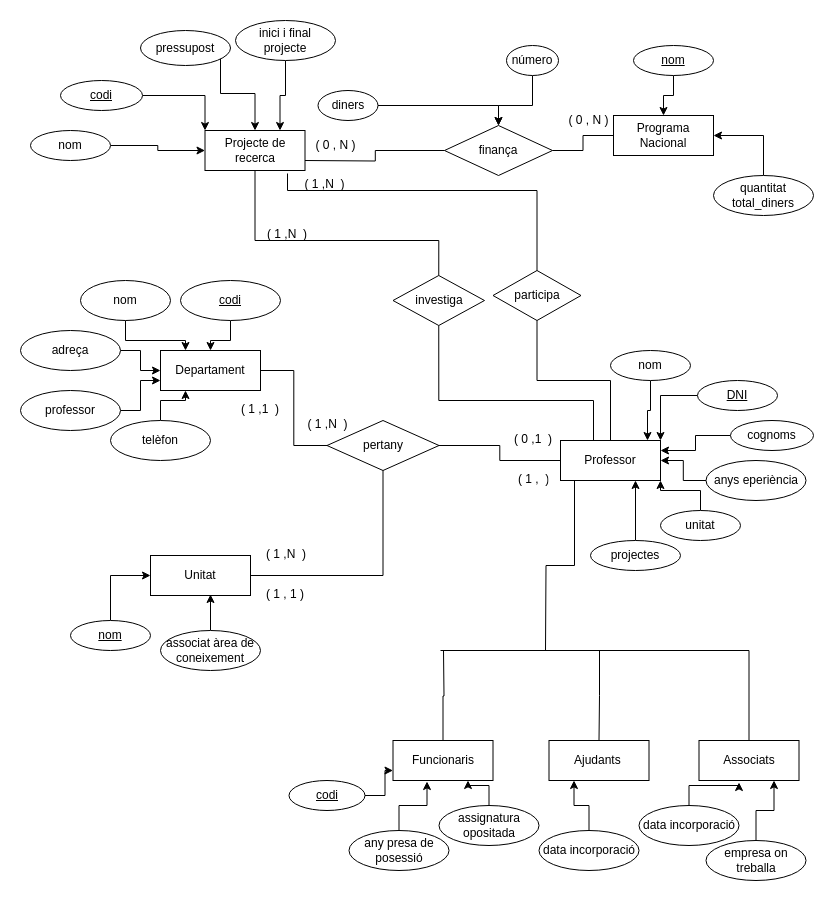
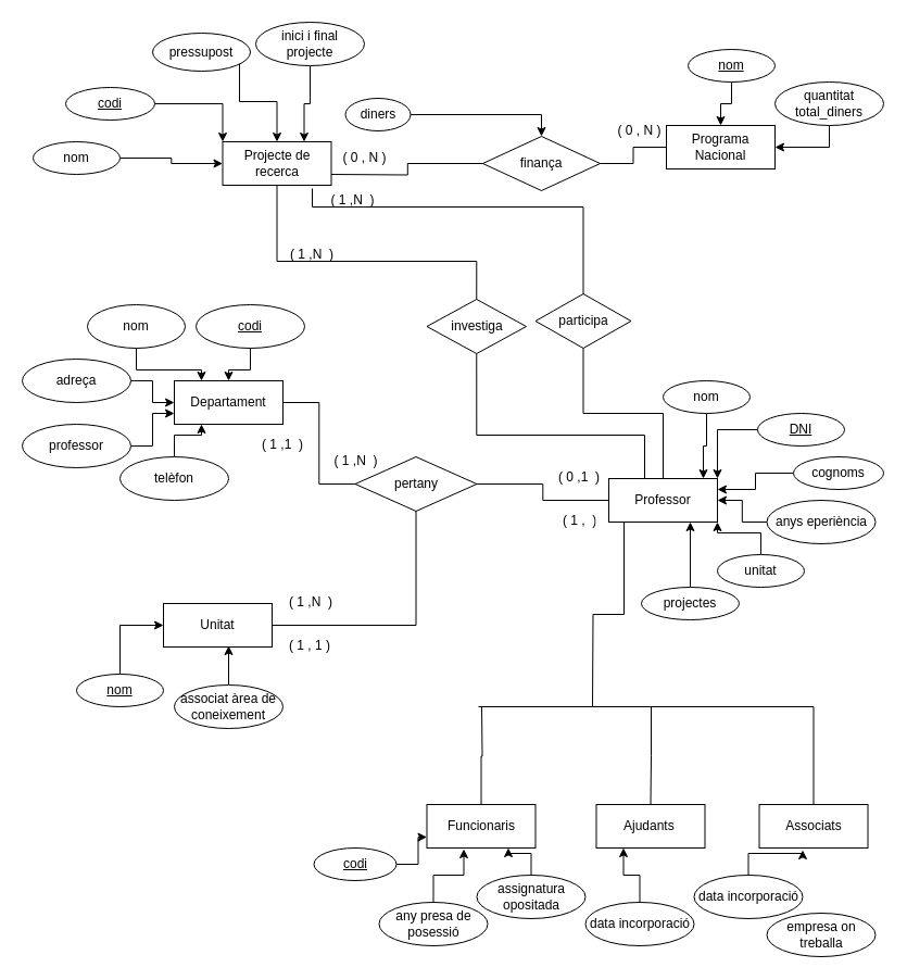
  <mxCell id="0" />
  <mxCell id="1" parent="0" />
  <mxCell id="2" value="Departament" style="whiteSpace=wrap;html=1;align=center;" vertex="1" parent="1"><mxGeometry x="160" y="350" width="100" height="40" as="geometry" /></mxCell>
  <mxCell id="3" style="edgeStyle=orthogonalEdgeStyle;rounded=0;orthogonalLoop=1;jettySize=auto;html=1;entryX=0.25;entryY=0;entryDx=0;entryDy=0;" edge="1" parent="1" source="4" target="2"><mxGeometry relative="1" as="geometry" /></mxCell>
  <mxCell id="4" value="nom" style="ellipse;whiteSpace=wrap;html=1;align=center;" vertex="1" parent="1"><mxGeometry x="80" y="280" width="90" height="40" as="geometry" /></mxCell>
  <mxCell id="5" style="edgeStyle=orthogonalEdgeStyle;rounded=0;orthogonalLoop=1;jettySize=auto;html=1;entryX=0.5;entryY=0;entryDx=0;entryDy=0;" edge="1" parent="1" source="6" target="2"><mxGeometry relative="1" as="geometry" /></mxCell>
  <mxCell id="6" value="codi" style="ellipse;whiteSpace=wrap;html=1;align=center;fontStyle=4;" vertex="1" parent="1"><mxGeometry x="180" y="280" width="100" height="40" as="geometry" /></mxCell>
  <mxCell id="7" style="edgeStyle=orthogonalEdgeStyle;rounded=0;orthogonalLoop=1;jettySize=auto;html=1;" edge="1" parent="1" source="8" target="2"><mxGeometry relative="1" as="geometry" /></mxCell>
  <mxCell id="8" value="adreça" style="ellipse;whiteSpace=wrap;html=1;align=center;" vertex="1" parent="1"><mxGeometry x="20" y="330" width="100" height="40" as="geometry" /></mxCell>
  <mxCell id="9" style="edgeStyle=orthogonalEdgeStyle;rounded=0;orthogonalLoop=1;jettySize=auto;html=1;entryX=0;entryY=0.75;entryDx=0;entryDy=0;" edge="1" parent="1" source="10" target="2"><mxGeometry relative="1" as="geometry" /></mxCell>
  <mxCell id="10" value="professor" style="ellipse;whiteSpace=wrap;html=1;align=center;" vertex="1" parent="1"><mxGeometry x="20" y="390" width="100" height="40" as="geometry" /></mxCell>
  <mxCell id="11" style="edgeStyle=orthogonalEdgeStyle;rounded=0;orthogonalLoop=1;jettySize=auto;html=1;entryX=0.25;entryY=1;entryDx=0;entryDy=0;" edge="1" parent="1" source="12" target="2"><mxGeometry relative="1" as="geometry" /></mxCell>
  <mxCell id="12" value="telèfon" style="ellipse;whiteSpace=wrap;html=1;align=center;" vertex="1" parent="1"><mxGeometry x="110" y="420" width="100" height="40" as="geometry" /></mxCell>
  <mxCell id="13" value="Professor" style="whiteSpace=wrap;html=1;align=center;" vertex="1" parent="1"><mxGeometry x="560" y="440" width="100" height="40" as="geometry" /></mxCell>
  <mxCell id="14" style="edgeStyle=orthogonalEdgeStyle;rounded=0;orthogonalLoop=1;jettySize=auto;html=1;entryX=0.87;entryY=0;entryDx=0;entryDy=0;entryPerimeter=0;" edge="1" parent="1" source="15" target="13"><mxGeometry relative="1" as="geometry" /></mxCell>
  <mxCell id="15" value="nom" style="ellipse;whiteSpace=wrap;html=1;align=center;" vertex="1" parent="1"><mxGeometry x="610" y="350" width="80" height="30" as="geometry" /></mxCell>
  <mxCell id="16" style="edgeStyle=orthogonalEdgeStyle;rounded=0;orthogonalLoop=1;jettySize=auto;html=1;entryX=1;entryY=0;entryDx=0;entryDy=0;" edge="1" parent="1" source="17" target="13"><mxGeometry relative="1" as="geometry" /></mxCell>
  <mxCell id="17" value="DNI" style="ellipse;whiteSpace=wrap;html=1;align=center;fontStyle=4;" vertex="1" parent="1"><mxGeometry x="697" y="380" width="80" height="30" as="geometry" /></mxCell>
  <mxCell id="18" style="edgeStyle=orthogonalEdgeStyle;rounded=0;orthogonalLoop=1;jettySize=auto;html=1;entryX=1;entryY=0.25;entryDx=0;entryDy=0;" edge="1" parent="1" source="19" target="13"><mxGeometry relative="1" as="geometry" /></mxCell>
  <mxCell id="19" value="cognoms" style="ellipse;whiteSpace=wrap;html=1;align=center;" vertex="1" parent="1"><mxGeometry x="730" y="420" width="83" height="30" as="geometry" /></mxCell>
  <mxCell id="20" style="edgeStyle=orthogonalEdgeStyle;rounded=0;orthogonalLoop=1;jettySize=auto;html=1;entryX=1;entryY=0.5;entryDx=0;entryDy=0;" edge="1" parent="1" source="21" target="13"><mxGeometry relative="1" as="geometry" /></mxCell>
  <mxCell id="21" value="anys eperiència" style="ellipse;whiteSpace=wrap;html=1;align=center;" vertex="1" parent="1"><mxGeometry x="705.5" y="460" width="100" height="40" as="geometry" /></mxCell>
  <mxCell id="22" style="edgeStyle=orthogonalEdgeStyle;rounded=0;orthogonalLoop=1;jettySize=auto;html=1;entryX=1;entryY=1;entryDx=0;entryDy=0;" edge="1" parent="1" source="23" target="13"><mxGeometry relative="1" as="geometry" /></mxCell>
  <mxCell id="23" value="unitat" style="ellipse;whiteSpace=wrap;html=1;align=center;" vertex="1" parent="1"><mxGeometry x="660" y="510" width="80" height="30" as="geometry" /></mxCell>
  <mxCell id="24" style="edgeStyle=orthogonalEdgeStyle;rounded=0;orthogonalLoop=1;jettySize=auto;html=1;entryX=0.75;entryY=1;entryDx=0;entryDy=0;" edge="1" parent="1" source="25" target="13"><mxGeometry relative="1" as="geometry" /></mxCell>
  <mxCell id="25" value="projectes" style="ellipse;whiteSpace=wrap;html=1;align=center;" vertex="1" parent="1"><mxGeometry x="590" y="540" width="90" height="30" as="geometry" /></mxCell>
  <mxCell id="26" value="" style="endArrow=none;html=1;rounded=0;edgeStyle=orthogonalEdgeStyle;exitX=0.14;exitY=1;exitDx=0;exitDy=0;exitPerimeter=0;" edge="1" parent="1" source="13"><mxGeometry relative="1" as="geometry"><mxPoint x="420" y="530" as="sourcePoint" /><mxPoint x="545" y="650" as="targetPoint" /></mxGeometry></mxCell>
  <mxCell id="27" value="Funcionaris" style="whiteSpace=wrap;html=1;align=center;" vertex="1" parent="1"><mxGeometry x="392.5" y="740" width="100" height="40" as="geometry" /></mxCell>
  <mxCell id="28" value="Ajudants&amp;nbsp;" style="whiteSpace=wrap;html=1;align=center;" vertex="1" parent="1"><mxGeometry x="548.5" y="740" width="100" height="40" as="geometry" /></mxCell>
  <mxCell id="29" value="Associats" style="whiteSpace=wrap;html=1;align=center;" vertex="1" parent="1"><mxGeometry x="698.5" y="740" width="100" height="40" as="geometry" /></mxCell>
  <mxCell id="30" style="edgeStyle=orthogonalEdgeStyle;rounded=0;orthogonalLoop=1;jettySize=auto;html=1;entryX=0.25;entryY=1;entryDx=0;entryDy=0;" edge="1" parent="1" source="31" target="28"><mxGeometry relative="1" as="geometry" /></mxCell>
  <mxCell id="31" value="data incorporació" style="ellipse;whiteSpace=wrap;html=1;align=center;" vertex="1" parent="1"><mxGeometry x="538.5" y="830" width="100" height="40" as="geometry" /></mxCell>
  <mxCell id="32" style="edgeStyle=orthogonalEdgeStyle;rounded=0;orthogonalLoop=1;jettySize=auto;html=1;entryX=0.34;entryY=1.025;entryDx=0;entryDy=0;entryPerimeter=0;" edge="1" parent="1" source="33" target="27"><mxGeometry relative="1" as="geometry" /></mxCell>
  <mxCell id="33" value="any presa de posessió" style="ellipse;whiteSpace=wrap;html=1;align=center;" vertex="1" parent="1"><mxGeometry x="348.5" y="830" width="100" height="40" as="geometry" /></mxCell>
  <mxCell id="34" style="edgeStyle=orthogonalEdgeStyle;rounded=0;orthogonalLoop=1;jettySize=auto;html=1;entryX=0.75;entryY=1;entryDx=0;entryDy=0;" edge="1" parent="1" source="35" target="27"><mxGeometry relative="1" as="geometry" /></mxCell>
  <mxCell id="35" value="assignatura opositada" style="ellipse;whiteSpace=wrap;html=1;align=center;" vertex="1" parent="1"><mxGeometry x="438.5" y="805" width="100" height="40" as="geometry" /></mxCell>
  <mxCell id="36" style="edgeStyle=orthogonalEdgeStyle;rounded=0;orthogonalLoop=1;jettySize=auto;html=1;entryX=0.4;entryY=1.05;entryDx=0;entryDy=0;entryPerimeter=0;" edge="1" parent="1" source="37" target="29"><mxGeometry relative="1" as="geometry" /></mxCell>
  <mxCell id="37" value="data incorporació" style="ellipse;whiteSpace=wrap;html=1;align=center;" vertex="1" parent="1"><mxGeometry x="638.5" y="805" width="100" height="40" as="geometry" /></mxCell>
  <mxCell id="38" style="edgeStyle=orthogonalEdgeStyle;rounded=0;orthogonalLoop=1;jettySize=auto;html=1;entryX=0;entryY=0.75;entryDx=0;entryDy=0;" edge="1" parent="1" source="39" target="27"><mxGeometry relative="1" as="geometry" /></mxCell>
  <mxCell id="39" value="codi" style="ellipse;whiteSpace=wrap;html=1;align=center;fontStyle=4;" vertex="1" parent="1"><mxGeometry x="288.5" y="780" width="76" height="30" as="geometry" /></mxCell>
- <mxCell id="40" style="edgeStyle=orthogonalEdgeStyle;rounded=0;orthogonalLoop=1;jettySize=auto;html=1;entryX=0.75;entryY=1;entryDx=0;entryDy=0;" edge="1" parent="1" source="41" target="29"><mxGeometry relative="1" as="geometry" /></mxCell>
  <mxCell id="41" value="empresa on treballa" style="ellipse;whiteSpace=wrap;html=1;align=center;" vertex="1" parent="1"><mxGeometry x="705.5" y="840" width="100" height="40" as="geometry" /></mxCell>
  <mxCell id="42" value="Projecte de recerca" style="whiteSpace=wrap;html=1;align=center;" vertex="1" parent="1"><mxGeometry x="204.5" y="130" width="100" height="40" as="geometry" /></mxCell>
  <mxCell id="43" style="edgeStyle=orthogonalEdgeStyle;rounded=0;orthogonalLoop=1;jettySize=auto;html=1;entryX=0;entryY=0.5;entryDx=0;entryDy=0;" edge="1" parent="1" source="44" target="42"><mxGeometry relative="1" as="geometry" /></mxCell>
  <mxCell id="44" value="nom" style="ellipse;whiteSpace=wrap;html=1;align=center;" vertex="1" parent="1"><mxGeometry x="30" y="130" width="80" height="30" as="geometry" /></mxCell>
  <mxCell id="45" style="edgeStyle=orthogonalEdgeStyle;rounded=0;orthogonalLoop=1;jettySize=auto;html=1;entryX=0;entryY=0;entryDx=0;entryDy=0;" edge="1" parent="1" source="46" target="42"><mxGeometry relative="1" as="geometry" /></mxCell>
  <mxCell id="46" value="codi" style="ellipse;whiteSpace=wrap;html=1;align=center;fontStyle=4;" vertex="1" parent="1"><mxGeometry x="60" y="80" width="82" height="30" as="geometry" /></mxCell>
  <mxCell id="47" style="edgeStyle=orthogonalEdgeStyle;rounded=0;orthogonalLoop=1;jettySize=auto;html=1;entryX=0.5;entryY=0;entryDx=0;entryDy=0;" edge="1" parent="1" source="48" target="42"><mxGeometry relative="1" as="geometry"><Array as="points"><mxPoint x="220" y="93" /><mxPoint x="255" y="93" /></Array></mxGeometry></mxCell>
  <mxCell id="48" value="pressupost" style="ellipse;whiteSpace=wrap;html=1;align=center;" vertex="1" parent="1"><mxGeometry x="140" y="30" width="90" height="35" as="geometry" /></mxCell>
  <mxCell id="49" style="edgeStyle=orthogonalEdgeStyle;rounded=0;orthogonalLoop=1;jettySize=auto;html=1;entryX=0.75;entryY=0;entryDx=0;entryDy=0;" edge="1" parent="1" source="50" target="42"><mxGeometry relative="1" as="geometry" /></mxCell>
  <mxCell id="50" value="inici i final projecte" style="ellipse;whiteSpace=wrap;html=1;align=center;" vertex="1" parent="1"><mxGeometry x="235" y="20" width="100" height="40" as="geometry" /></mxCell>
  <mxCell id="51" value="investiga" style="shape=rhombus;perimeter=rhombusPerimeter;whiteSpace=wrap;html=1;align=center;" vertex="1" parent="1"><mxGeometry x="392.5" y="275" width="91.5" height="50" as="geometry" /></mxCell>
  <mxCell id="52" value="Unitat" style="whiteSpace=wrap;html=1;align=center;" vertex="1" parent="1"><mxGeometry x="150" y="555" width="100" height="40" as="geometry" /></mxCell>
  <mxCell id="53" style="edgeStyle=orthogonalEdgeStyle;rounded=0;orthogonalLoop=1;jettySize=auto;html=1;entryX=0;entryY=0.5;entryDx=0;entryDy=0;" edge="1" parent="1" source="54" target="52"><mxGeometry relative="1" as="geometry" /></mxCell>
  <mxCell id="54" value="nom" style="ellipse;whiteSpace=wrap;html=1;align=center;fontStyle=4;" vertex="1" parent="1"><mxGeometry x="70" y="620" width="80" height="30" as="geometry" /></mxCell>
  <mxCell id="55" style="edgeStyle=orthogonalEdgeStyle;rounded=0;orthogonalLoop=1;jettySize=auto;html=1;entryX=0.6;entryY=0.975;entryDx=0;entryDy=0;entryPerimeter=0;" edge="1" parent="1" source="56" target="52"><mxGeometry relative="1" as="geometry" /></mxCell>
  <mxCell id="56" value="associat àrea de coneixement" style="ellipse;whiteSpace=wrap;html=1;align=center;" vertex="1" parent="1"><mxGeometry x="160" y="630" width="100" height="40" as="geometry" /></mxCell>
  <mxCell id="57" value="pertany" style="shape=rhombus;perimeter=rhombusPerimeter;whiteSpace=wrap;html=1;align=center;" vertex="1" parent="1"><mxGeometry x="326.5" y="420" width="112" height="50" as="geometry" /></mxCell>
  <mxCell id="58" value="" style="endArrow=none;html=1;rounded=0;edgeStyle=orthogonalEdgeStyle;exitX=1;exitY=0.5;exitDx=0;exitDy=0;entryX=0.5;entryY=1;entryDx=0;entryDy=0;" edge="1" parent="1" source="52" target="57"><mxGeometry relative="1" as="geometry"><mxPoint x="250" y="500" as="sourcePoint" /><mxPoint x="410" y="500" as="targetPoint" /></mxGeometry></mxCell>
  <mxCell id="59" value="" style="endArrow=none;html=1;rounded=0;edgeStyle=orthogonalEdgeStyle;exitX=1;exitY=0.5;exitDx=0;exitDy=0;entryX=0;entryY=0.5;entryDx=0;entryDy=0;" edge="1" parent="1" source="2" target="57"><mxGeometry relative="1" as="geometry"><mxPoint x="270" y="400" as="sourcePoint" /><mxPoint x="430" y="400" as="targetPoint" /></mxGeometry></mxCell>
  <mxCell id="60" value="" style="endArrow=none;html=1;rounded=0;edgeStyle=orthogonalEdgeStyle;exitX=1;exitY=0.5;exitDx=0;exitDy=0;entryX=0;entryY=0.5;entryDx=0;entryDy=0;" edge="1" parent="1" source="57" target="13"><mxGeometry relative="1" as="geometry"><mxPoint x="390" y="380" as="sourcePoint" /><mxPoint x="550" y="380" as="targetPoint" /></mxGeometry></mxCell>
  <mxCell id="61" value="" style="endArrow=none;html=1;rounded=0;edgeStyle=orthogonalEdgeStyle;exitX=0.5;exitY=1;exitDx=0;exitDy=0;entryX=0.5;entryY=0;entryDx=0;entryDy=0;" edge="1" parent="1" source="42" target="51"><mxGeometry relative="1" as="geometry"><mxPoint x="310" y="200" as="sourcePoint" /><mxPoint x="470" y="200" as="targetPoint" /><Array as="points"><mxPoint x="255" y="240" /><mxPoint x="438" y="240" /></Array></mxGeometry></mxCell>
  <mxCell id="62" value="" style="endArrow=none;html=1;rounded=0;edgeStyle=orthogonalEdgeStyle;exitX=0.5;exitY=1;exitDx=0;exitDy=0;entryX=0.33;entryY=0;entryDx=0;entryDy=0;entryPerimeter=0;" edge="1" parent="1" source="51" target="13"><mxGeometry relative="1" as="geometry"><mxPoint x="640" y="250" as="sourcePoint" /><mxPoint x="594" y="410" as="targetPoint" /><Array as="points"><mxPoint x="438" y="400" /><mxPoint x="593" y="400" /></Array></mxGeometry></mxCell>
  <mxCell id="63" value="( 1 , 1 )" style="text;strokeColor=none;fillColor=none;spacingLeft=4;spacingRight=4;overflow=hidden;rotatable=0;points=[[0,0.5],[1,0.5]];portConstraint=eastwest;fontSize=12;" vertex="1" parent="1"><mxGeometry x="260" y="580" width="51" height="30" as="geometry" /></mxCell>
  <mxCell id="64" value="( 1 ,1  )" style="text;strokeColor=none;fillColor=none;spacingLeft=4;spacingRight=4;overflow=hidden;rotatable=0;points=[[0,0.5],[1,0.5]];portConstraint=eastwest;fontSize=12;" vertex="1" parent="1"><mxGeometry x="235" y="395" width="50" height="30" as="geometry" /></mxCell>
  <mxCell id="65" value="( 1 ,  )" style="text;strokeColor=none;fillColor=none;spacingLeft=4;spacingRight=4;overflow=hidden;rotatable=0;points=[[0,0.5],[1,0.5]];portConstraint=eastwest;fontSize=12;" vertex="1" parent="1"><mxGeometry x="512" y="465" width="40" height="30" as="geometry" /></mxCell>
  <mxCell id="66" value="( 1 ,N  )" style="text;strokeColor=none;fillColor=none;spacingLeft=4;spacingRight=4;overflow=hidden;rotatable=0;points=[[0,0.5],[1,0.5]];portConstraint=eastwest;fontSize=12;" vertex="1" parent="1"><mxGeometry x="260" y="540" width="50" height="30" as="geometry" /></mxCell>
  <mxCell id="67" value="( 1 ,N  )" style="text;strokeColor=none;fillColor=none;spacingLeft=4;spacingRight=4;overflow=hidden;rotatable=0;points=[[0,0.5],[1,0.5]];portConstraint=eastwest;fontSize=12;" vertex="1" parent="1"><mxGeometry x="261" y="220" width="50" height="30" as="geometry" /></mxCell>
  <mxCell id="68" value="" style="endArrow=none;html=1;rounded=0;edgeStyle=orthogonalEdgeStyle;entryX=0.5;entryY=0;entryDx=0;entryDy=0;" edge="1" parent="1" target="29"><mxGeometry relative="1" as="geometry"><mxPoint x="440" y="650" as="sourcePoint" /><mxPoint x="660" y="640" as="targetPoint" /><Array as="points"><mxPoint x="749" y="650" /></Array></mxGeometry></mxCell>
  <mxCell id="69" value="" style="endArrow=none;html=1;rounded=0;edgeStyle=orthogonalEdgeStyle;entryX=0.5;entryY=0;entryDx=0;entryDy=0;" edge="1" parent="1" target="27"><mxGeometry relative="1" as="geometry"><mxPoint x="443" y="650" as="sourcePoint" /><mxPoint x="500" y="680" as="targetPoint" /></mxGeometry></mxCell>
  <mxCell id="70" value="" style="endArrow=none;html=1;rounded=0;edgeStyle=orthogonalEdgeStyle;entryX=0.5;entryY=0;entryDx=0;entryDy=0;" edge="1" parent="1" target="28"><mxGeometry relative="1" as="geometry"><mxPoint x="590" y="650" as="sourcePoint" /><mxPoint x="690" y="680" as="targetPoint" /><Array as="points"><mxPoint x="599" y="650" /><mxPoint x="599" y="695" /></Array></mxGeometry></mxCell>
  <mxCell id="71" value="Programa Nacional" style="whiteSpace=wrap;html=1;align=center;" vertex="1" parent="1"><mxGeometry x="613" y="115" width="100" height="40" as="geometry" /></mxCell>
  <mxCell id="72" style="edgeStyle=orthogonalEdgeStyle;rounded=0;orthogonalLoop=1;jettySize=auto;html=1;" edge="1" parent="1" source="73" target="71"><mxGeometry relative="1" as="geometry" /></mxCell>
  <mxCell id="73" value="nom" style="ellipse;whiteSpace=wrap;html=1;align=center;fontStyle=4;" vertex="1" parent="1"><mxGeometry x="633" y="45" width="80" height="30" as="geometry" /></mxCell>
  <mxCell id="74" style="edgeStyle=orthogonalEdgeStyle;rounded=0;orthogonalLoop=1;jettySize=auto;html=1;entryX=1;entryY=0.5;entryDx=0;entryDy=0;" edge="1" parent="1" source="75" target="71"><mxGeometry relative="1" as="geometry" /></mxCell>
- <mxCell id="75" value="quantitat total_diners" style="ellipse;whiteSpace=wrap;html=1;align=center;" vertex="1" parent="1"><mxGeometry x="713" y="175" width="100" height="40" as="geometry" /></mxCell>
+ <mxCell id="75" value="quantitat total_diners" style="ellipse;whiteSpace=wrap;html=1;align=center;" vertex="1" parent="1"><mxGeometry x="713" y="75" width="100" height="40" as="geometry" /></mxCell>
  <mxCell id="76" value="finança" style="shape=rhombus;perimeter=rhombusPerimeter;whiteSpace=wrap;html=1;align=center;" vertex="1" parent="1"><mxGeometry x="444" y="125" width="108" height="50" as="geometry" /></mxCell>
  <mxCell id="77" value="" style="endArrow=none;html=1;rounded=0;edgeStyle=orthogonalEdgeStyle;exitX=1;exitY=0.5;exitDx=0;exitDy=0;entryX=0;entryY=0.5;entryDx=0;entryDy=0;" edge="1" parent="1" source="76" target="71"><mxGeometry relative="1" as="geometry"><mxPoint x="590" y="190" as="sourcePoint" /><mxPoint x="750" y="190" as="targetPoint" /></mxGeometry></mxCell>
  <mxCell id="78" value="" style="endArrow=none;html=1;rounded=0;edgeStyle=orthogonalEdgeStyle;entryX=0;entryY=0.5;entryDx=0;entryDy=0;" edge="1" parent="1" target="76"><mxGeometry relative="1" as="geometry"><mxPoint x="304.5" y="160" as="sourcePoint" /><mxPoint x="464.5" y="160" as="targetPoint" /></mxGeometry></mxCell>
  <mxCell id="79" value="participa" style="shape=rhombus;perimeter=rhombusPerimeter;whiteSpace=wrap;html=1;align=center;" vertex="1" parent="1"><mxGeometry x="492.5" y="270" width="88" height="50" as="geometry" /></mxCell>
  <mxCell id="80" value="" style="endArrow=none;html=1;rounded=0;edgeStyle=orthogonalEdgeStyle;exitX=0.5;exitY=1;exitDx=0;exitDy=0;entryX=0.5;entryY=0;entryDx=0;entryDy=0;" edge="1" parent="1" source="79" target="13"><mxGeometry relative="1" as="geometry"><mxPoint x="450" y="200" as="sourcePoint" /><mxPoint x="610" y="200" as="targetPoint" /></mxGeometry></mxCell>
  <mxCell id="81" value="" style="endArrow=none;html=1;rounded=0;edgeStyle=orthogonalEdgeStyle;exitX=0.825;exitY=1.075;exitDx=0;exitDy=0;exitPerimeter=0;entryX=0.5;entryY=0;entryDx=0;entryDy=0;" edge="1" parent="1" source="42" target="79"><mxGeometry relative="1" as="geometry"><mxPoint x="380" y="200" as="sourcePoint" /><mxPoint x="540" y="200" as="targetPoint" /><Array as="points"><mxPoint x="287" y="190" /><mxPoint x="537" y="190" /></Array></mxGeometry></mxCell>
  <mxCell id="82" style="edgeStyle=orthogonalEdgeStyle;rounded=0;orthogonalLoop=1;jettySize=auto;html=1;entryX=0.5;entryY=0;entryDx=0;entryDy=0;" edge="1" parent="1" source="83" target="76"><mxGeometry relative="1" as="geometry" /></mxCell>
  <mxCell id="83" value="diners" style="ellipse;whiteSpace=wrap;html=1;align=center;" vertex="1" parent="1"><mxGeometry x="317.5" y="90" width="60" height="30" as="geometry" /></mxCell>
- <mxCell id="84" style="edgeStyle=orthogonalEdgeStyle;rounded=0;orthogonalLoop=1;jettySize=auto;html=1;" edge="1" parent="1" source="85" target="76"><mxGeometry relative="1" as="geometry"><Array as="points"><mxPoint x="532" y="105" /><mxPoint x="498" y="105" /></Array></mxGeometry></mxCell>
- <mxCell id="85" value="número" style="ellipse;whiteSpace=wrap;html=1;align=center;" vertex="1" parent="1"><mxGeometry x="506" y="45" width="52" height="30" as="geometry" /></mxCell>
  <mxCell id="86" value="( 0 , N )" style="text;html=1;align=center;verticalAlign=middle;resizable=0;points=[];autosize=1;strokeColor=none;fillColor=none;" vertex="1" parent="1"><mxGeometry x="558" y="110" width="60" height="20" as="geometry" /></mxCell>
  <mxCell id="87" value="( 1 ,N  )" style="text;strokeColor=none;fillColor=none;spacingLeft=4;spacingRight=4;overflow=hidden;rotatable=0;points=[[0,0.5],[1,0.5]];portConstraint=eastwest;fontSize=12;" vertex="1" parent="1"><mxGeometry x="298.5" y="170" width="50" height="30" as="geometry" /></mxCell>
  <mxCell id="88" value="( 0 , N )" style="text;html=1;align=center;verticalAlign=middle;resizable=0;points=[];autosize=1;strokeColor=none;fillColor=none;" vertex="1" parent="1"><mxGeometry x="304.5" y="135" width="60" height="20" as="geometry" /></mxCell>
  <mxCell id="89" value="( 1 ,N  )" style="text;strokeColor=none;fillColor=none;spacingLeft=4;spacingRight=4;overflow=hidden;rotatable=0;points=[[0,0.5],[1,0.5]];portConstraint=eastwest;fontSize=12;" vertex="1" parent="1"><mxGeometry x="301.5" y="410" width="50" height="30" as="geometry" /></mxCell>
  <mxCell id="90" value="( 0 ,1  )" style="text;strokeColor=none;fillColor=none;spacingLeft=4;spacingRight=4;overflow=hidden;rotatable=0;points=[[0,0.5],[1,0.5]];portConstraint=eastwest;fontSize=12;" vertex="1" parent="1"><mxGeometry x="508" y="425" width="50" height="30" as="geometry" /></mxCell>
